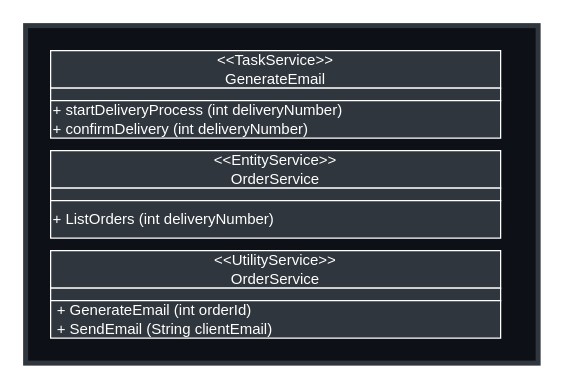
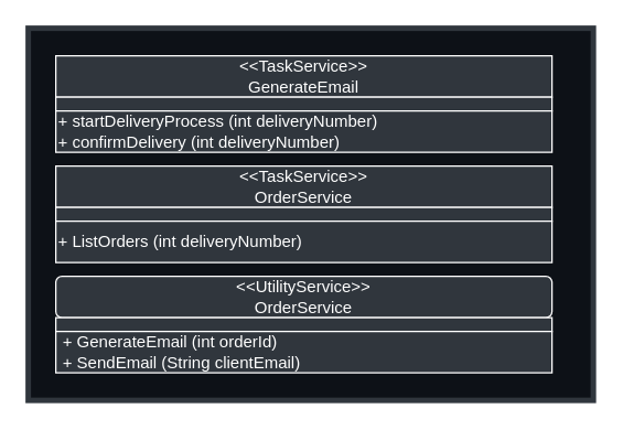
  <mxCell id="0" />
  <mxCell id="1" parent="0" />
  <mxCell id="2" value="" style="rounded=0;whiteSpace=wrap;html=1;fillColor=#0D1117;strokeColor=#30363D;strokeWidth=4;" vertex="1" parent="1"><mxGeometry x="20" y="20" width="410" height="270" as="geometry" /></mxCell>
  <mxCell id="3" value="&lt;font color=&quot;#ffffff&quot;&gt;&amp;lt;&amp;lt;TaskService&amp;gt;&amp;gt;&lt;br&gt;&lt;/font&gt;&lt;span style=&quot;color: rgb(255 , 255 , 255)&quot;&gt;GenerateEmail&lt;/span&gt;&lt;font color=&quot;#ffffff&quot;&gt;&lt;br&gt;&lt;/font&gt;" style="rounded=0;whiteSpace=wrap;html=1;strokeColor=#FFF;fillColor=#30363D;" vertex="1" parent="1"><mxGeometry x="40" y="40" width="360" height="30" as="geometry" /></mxCell>
  <mxCell id="4" value="&lt;font color=&quot;#ffffff&quot;&gt;&lt;br&gt;&lt;/font&gt;" style="rounded=0;whiteSpace=wrap;html=1;strokeColor=#FFF;fillColor=#30363D;" vertex="1" parent="1"><mxGeometry x="40" y="70" width="360" height="10" as="geometry" /></mxCell>
  <mxCell id="5" value="&lt;font color=&quot;#ffffff&quot;&gt;&lt;div&gt;+ startDeliveryProcess (int deliveryNumber)&lt;/div&gt;&lt;div&gt;+ confirmDelivery (int deliveryNumber)&lt;/div&gt;&lt;/font&gt;" style="rounded=0;whiteSpace=wrap;html=1;strokeColor=#FFF;fillColor=#30363D;align=left;" vertex="1" parent="1"><mxGeometry x="40" y="80" width="360" height="30" as="geometry" /></mxCell>
- <mxCell id="6" value="&lt;font color=&quot;#ffffff&quot;&gt;&amp;lt;&amp;lt;EntityService&amp;gt;&amp;gt;&lt;br&gt;&lt;/font&gt;&lt;font color=&quot;#ffffff&quot;&gt;OrderService&lt;br&gt;&lt;/font&gt;" style="rounded=0;whiteSpace=wrap;html=1;strokeColor=#FFF;fillColor=#30363D;" vertex="1" parent="1"><mxGeometry x="40" y="120" width="360" height="30" as="geometry" /></mxCell>
+ <mxCell id="6" value="&lt;font color=&quot;#ffffff&quot;&gt;&amp;lt;&amp;lt;TaskService&amp;gt;&amp;gt;&lt;br&gt;&lt;/font&gt;&lt;font color=&quot;#ffffff&quot;&gt;OrderService&lt;br&gt;&lt;/font&gt;" style="rounded=0;whiteSpace=wrap;html=1;strokeColor=#FFF;fillColor=#30363D;" vertex="1" parent="1"><mxGeometry x="40" y="120" width="360" height="30" as="geometry" /></mxCell>
  <mxCell id="7" value="&lt;font color=&quot;#ffffff&quot;&gt;&lt;br&gt;&lt;/font&gt;" style="rounded=0;whiteSpace=wrap;html=1;strokeColor=#FFF;fillColor=#30363D;" vertex="1" parent="1"><mxGeometry x="40" y="150" width="360" height="10" as="geometry" /></mxCell>
  <mxCell id="8" value="&lt;font color=&quot;#ffffff&quot;&gt;+ ListOrders (int deliveryNumber)&lt;br&gt;&lt;/font&gt;" style="rounded=0;whiteSpace=wrap;html=1;strokeColor=#FFF;fillColor=#30363D;align=left;" vertex="1" parent="1"><mxGeometry x="40" y="160" width="360" height="30" as="geometry" /></mxCell>
- <mxCell id="9" value="&lt;font color=&quot;#ffffff&quot;&gt;&amp;lt;&amp;lt;UtilityService&amp;gt;&amp;gt;&lt;br&gt;&lt;/font&gt;&lt;font color=&quot;#ffffff&quot;&gt;OrderService&lt;br&gt;&lt;/font&gt;" style="rounded=0;whiteSpace=wrap;html=1;strokeColor=#FFF;fillColor=#30363D;" vertex="1" parent="1"><mxGeometry x="40" y="200" width="360" height="30" as="geometry" /></mxCell>
+ <mxCell id="9" value="&lt;font color=&quot;#ffffff&quot;&gt;&amp;lt;&amp;lt;UtilityService&amp;gt;&amp;gt;&lt;br&gt;&lt;/font&gt;&lt;font color=&quot;#ffffff&quot;&gt;OrderService&lt;br&gt;&lt;/font&gt;" style="whiteSpace=wrap;html=1;strokeColor=#FFF;fillColor=#30363D;rounded=1;" vertex="1" parent="1"><mxGeometry x="40" y="200" width="360" height="30" as="geometry" /></mxCell>
  <mxCell id="10" value="&lt;font color=&quot;#ffffff&quot;&gt;&lt;br&gt;&lt;/font&gt;" style="rounded=0;whiteSpace=wrap;html=1;strokeColor=#FFF;fillColor=#30363D;" vertex="1" parent="1"><mxGeometry x="40" y="230" width="360" height="10" as="geometry" /></mxCell>
  <mxCell id="11" value="&lt;font color=&quot;#ffffff&quot;&gt;&lt;div&gt;&amp;nbsp;+ GenerateEmail (int orderId)&lt;/div&gt;&lt;div&gt;&amp;nbsp;+ SendEmail (String clientEmail)&lt;/div&gt;&lt;/font&gt;" style="rounded=0;whiteSpace=wrap;html=1;strokeColor=#FFF;fillColor=#30363D;align=left;" vertex="1" parent="1"><mxGeometry x="40" y="240" width="360" height="30" as="geometry" /></mxCell>
